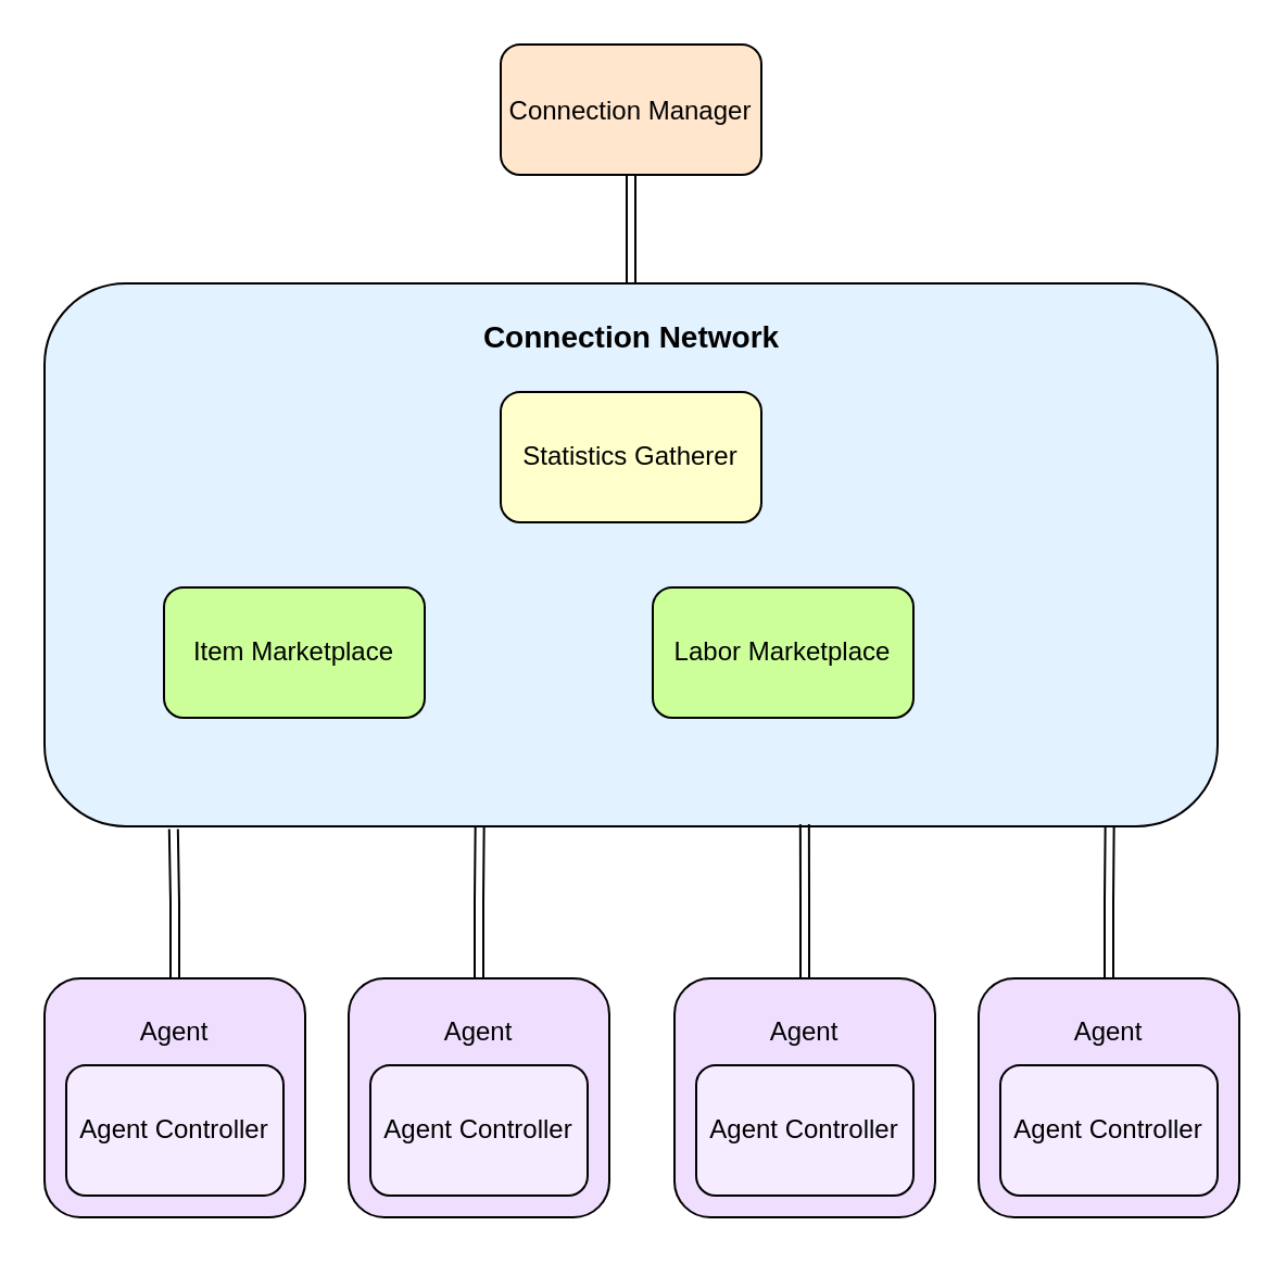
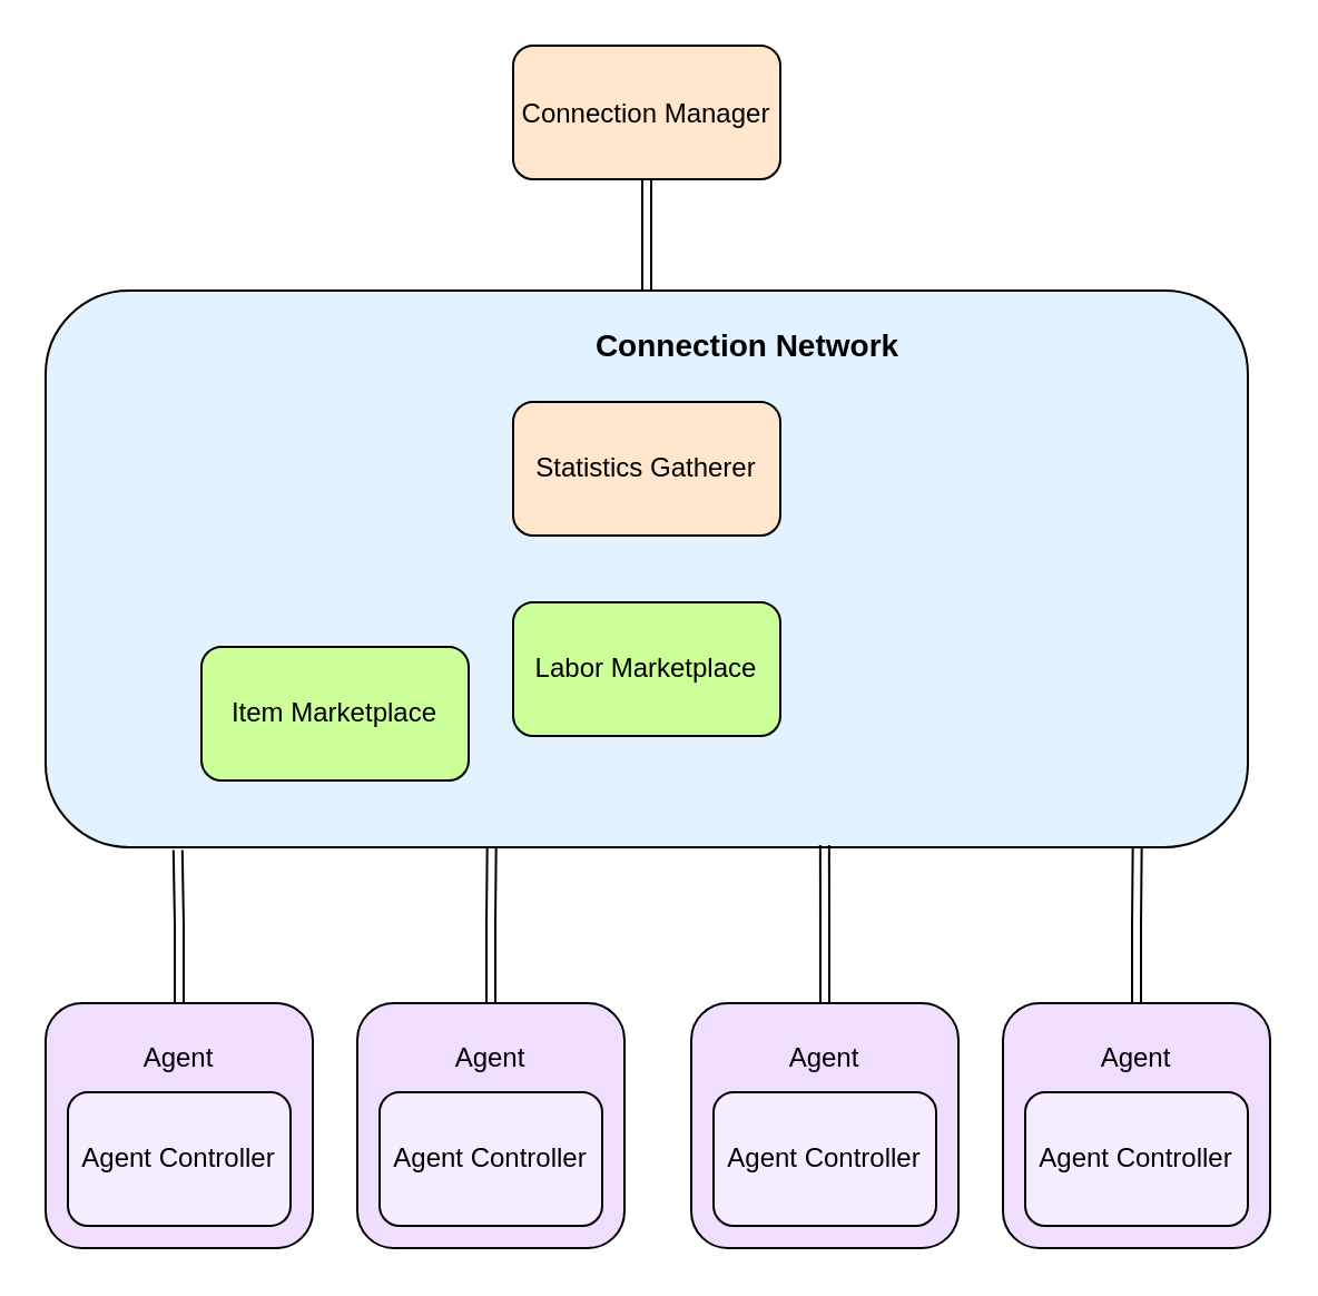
  <mxCell id="0" />
  <mxCell id="1" parent="0" />
  <mxCell id="2" value="" style="rounded=1;whiteSpace=wrap;html=1;fillColor=#E3F2FF;" vertex="1" parent="1"><mxGeometry x="20" y="130" width="540" height="250" as="geometry" /></mxCell>
- <mxCell id="3" value="Item Marketplace" style="rounded=1;whiteSpace=wrap;html=1;fillColor=#CCFF99;" vertex="1" parent="1"><mxGeometry x="75" y="270" width="120" height="60" as="geometry" /></mxCell>
- <mxCell id="4" value="Labor Marketplace" style="rounded=1;whiteSpace=wrap;html=1;fillColor=#CCFF99;" vertex="1" parent="1"><mxGeometry x="300" y="270" width="120" height="60" as="geometry" /></mxCell>
- <mxCell id="5" value="Statistics Gatherer" style="rounded=1;whiteSpace=wrap;html=1;fillColor=#FFFFCC;" vertex="1" parent="1"><mxGeometry x="230" y="180" width="120" height="60" as="geometry" /></mxCell>
- <mxCell id="6" value="&lt;b&gt;&lt;font style=&quot;font-size: 14px;&quot;&gt;Connection Network&lt;/font&gt;&lt;/b&gt;" style="text;html=1;strokeColor=none;fillColor=none;align=center;verticalAlign=middle;whiteSpace=wrap;rounded=0;" vertex="1" parent="1"><mxGeometry x="203" y="140" width="175" height="30" as="geometry" /></mxCell>
+ <mxCell id="3" value="Item Marketplace" style="rounded=1;whiteSpace=wrap;html=1;fillColor=#CCFF99;" vertex="1" parent="1"><mxGeometry x="90" y="290" width="120" height="60" as="geometry" /></mxCell>
+ <mxCell id="4" value="Labor Marketplace" style="rounded=1;whiteSpace=wrap;html=1;fillColor=#CCFF99;" vertex="1" parent="1"><mxGeometry x="230" y="270" width="120" height="60" as="geometry" /></mxCell>
+ <mxCell id="5" value="Statistics Gatherer" style="rounded=1;whiteSpace=wrap;html=1;fillColor=#ffe6cc;" vertex="1" parent="1"><mxGeometry x="230" y="180" width="120" height="60" as="geometry" /></mxCell>
+ <mxCell id="6" value="&lt;b&gt;&lt;font style=&quot;font-size: 14px;&quot;&gt;Connection Network&lt;/font&gt;&lt;/b&gt;" style="text;html=1;strokeColor=none;fillColor=none;align=center;verticalAlign=middle;whiteSpace=wrap;rounded=0;" vertex="1" parent="1"><mxGeometry x="248" y="140" width="175" height="30" as="geometry" /></mxCell>
  <mxCell id="7" style="edgeStyle=orthogonalEdgeStyle;rounded=0;orthogonalLoop=1;jettySize=auto;html=1;exitX=0.5;exitY=1;exitDx=0;exitDy=0;entryX=0.5;entryY=0;entryDx=0;entryDy=0;fontSize=12;shape=link;" edge="1" parent="1" source="8" target="2"><mxGeometry relative="1" as="geometry" /></mxCell>
  <mxCell id="8" value="&lt;font style=&quot;font-size: 12px;&quot;&gt;Connection Manager&lt;/font&gt;" style="rounded=1;whiteSpace=wrap;html=1;fontSize=14;fillColor=#FFE6CC;" vertex="1" parent="1"><mxGeometry x="230" y="20" width="120" height="60" as="geometry" /></mxCell>
  <mxCell id="9" value="" style="group" vertex="1" connectable="0" parent="1"><mxGeometry x="310" y="450" width="120" height="110" as="geometry" /></mxCell>
  <mxCell id="10" value="" style="rounded=1;whiteSpace=wrap;html=1;fontSize=12;fillColor=#F0DEFF;" vertex="1" parent="9"><mxGeometry width="120" height="110" as="geometry" /></mxCell>
  <mxCell id="11" value="Agent Controller" style="rounded=1;whiteSpace=wrap;html=1;fontSize=12;fillColor=#F5EDFF;" vertex="1" parent="9"><mxGeometry x="10" y="40" width="100" height="60" as="geometry" /></mxCell>
  <mxCell id="12" value="Agent" style="text;html=1;strokeColor=none;fillColor=none;align=center;verticalAlign=middle;whiteSpace=wrap;rounded=0;fontSize=12;" vertex="1" parent="9"><mxGeometry x="30" y="10" width="60" height="30" as="geometry" /></mxCell>
  <mxCell id="13" value="" style="group" vertex="1" connectable="0" parent="1"><mxGeometry x="450" y="450" width="120" height="110" as="geometry" /></mxCell>
  <mxCell id="14" value="" style="rounded=1;whiteSpace=wrap;html=1;fontSize=12;fillColor=#F0DEFF;" vertex="1" parent="13"><mxGeometry width="120" height="110" as="geometry" /></mxCell>
  <mxCell id="15" value="Agent Controller" style="rounded=1;whiteSpace=wrap;html=1;fontSize=12;fillColor=#F5EDFF;" vertex="1" parent="13"><mxGeometry x="10" y="40" width="100" height="60" as="geometry" /></mxCell>
  <mxCell id="16" value="Agent" style="text;html=1;strokeColor=none;fillColor=none;align=center;verticalAlign=middle;whiteSpace=wrap;rounded=0;fontSize=12;" vertex="1" parent="13"><mxGeometry x="30" y="10" width="60" height="30" as="geometry" /></mxCell>
  <mxCell id="17" value="" style="group" vertex="1" connectable="0" parent="1"><mxGeometry x="20" y="450" width="120" height="110" as="geometry" /></mxCell>
  <mxCell id="18" value="" style="rounded=1;whiteSpace=wrap;html=1;fontSize=12;fillColor=#F0DEFF;" vertex="1" parent="17"><mxGeometry width="120" height="110" as="geometry" /></mxCell>
  <mxCell id="19" value="Agent Controller" style="rounded=1;whiteSpace=wrap;html=1;fontSize=12;fillColor=#F5EDFF;" vertex="1" parent="17"><mxGeometry x="10" y="40" width="100" height="60" as="geometry" /></mxCell>
  <mxCell id="20" value="Agent" style="text;html=1;strokeColor=none;fillColor=none;align=center;verticalAlign=middle;whiteSpace=wrap;rounded=0;fontSize=12;" vertex="1" parent="17"><mxGeometry x="30" y="10" width="60" height="30" as="geometry" /></mxCell>
  <mxCell id="21" value="" style="group" vertex="1" connectable="0" parent="1"><mxGeometry x="160" y="450" width="120" height="110" as="geometry" /></mxCell>
  <mxCell id="22" value="" style="rounded=1;whiteSpace=wrap;html=1;fontSize=12;fillColor=#F0DEFF;" vertex="1" parent="21"><mxGeometry width="120" height="110" as="geometry" /></mxCell>
  <mxCell id="23" value="Agent Controller" style="rounded=1;whiteSpace=wrap;html=1;fontSize=12;fillColor=#F5EDFF;" vertex="1" parent="21"><mxGeometry x="10" y="40" width="100" height="60" as="geometry" /></mxCell>
  <mxCell id="24" value="Agent" style="text;html=1;strokeColor=none;fillColor=none;align=center;verticalAlign=middle;whiteSpace=wrap;rounded=0;fontSize=12;" vertex="1" parent="21"><mxGeometry x="30" y="10" width="60" height="30" as="geometry" /></mxCell>
  <mxCell id="25" style="edgeStyle=orthogonalEdgeStyle;shape=link;rounded=0;orthogonalLoop=1;jettySize=auto;html=1;exitX=0.5;exitY=0;exitDx=0;exitDy=0;entryX=0.11;entryY=1.005;entryDx=0;entryDy=0;entryPerimeter=0;fontSize=12;" edge="1" parent="1" source="18" target="2"><mxGeometry relative="1" as="geometry" /></mxCell>
  <mxCell id="26" style="edgeStyle=orthogonalEdgeStyle;shape=link;rounded=0;orthogonalLoop=1;jettySize=auto;html=1;exitX=0.5;exitY=0;exitDx=0;exitDy=0;entryX=0.371;entryY=0.998;entryDx=0;entryDy=0;entryPerimeter=0;fontSize=12;" edge="1" parent="1" source="22" target="2"><mxGeometry relative="1" as="geometry" /></mxCell>
  <mxCell id="27" style="edgeStyle=orthogonalEdgeStyle;shape=link;rounded=0;orthogonalLoop=1;jettySize=auto;html=1;exitX=0.5;exitY=0;exitDx=0;exitDy=0;entryX=0.648;entryY=0.996;entryDx=0;entryDy=0;entryPerimeter=0;fontSize=12;" edge="1" parent="1" source="10" target="2"><mxGeometry relative="1" as="geometry" /></mxCell>
  <mxCell id="28" style="edgeStyle=orthogonalEdgeStyle;shape=link;rounded=0;orthogonalLoop=1;jettySize=auto;html=1;exitX=0.5;exitY=0;exitDx=0;exitDy=0;entryX=0.908;entryY=1.001;entryDx=0;entryDy=0;entryPerimeter=0;fontSize=12;" edge="1" parent="1" source="14" target="2"><mxGeometry relative="1" as="geometry" /></mxCell>
